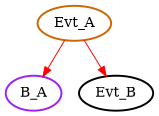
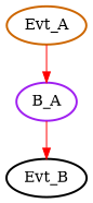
  digraph {
    node [bpid=8 cpu=0 fid=1 fillcolor=white gid=5 pattern=A penwidth=2 shape=oval sid=2 style=filled toffs=0 tperiod=200000000 type=tmsg]
    edge [color=red type=defdst]
    Evt_A [color=darkorange3 evtno=15 par=1 patentry=1]
    B_A [color=purple patexit=1 qlo=1 shape=ellipse type=block]
    Evt_B [color=black evtno=255 par=2]
    subgraph sub_1 {
      Evt_A
      B_A
      Evt_B
    }
    Evt_A -> B_A
-   Evt_A -> Evt_B
+   B_A -> Evt_B
  }
